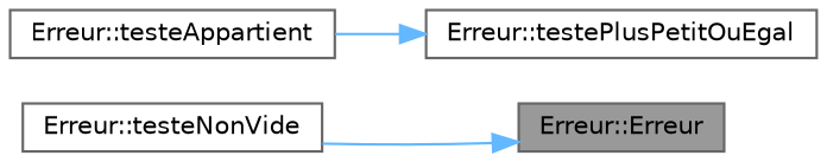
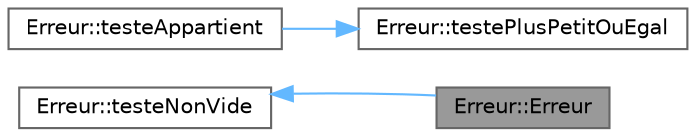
  digraph {
    rankdir=RL
    node [color=grey40 fillcolor=white fontname=Helvetica fontsize=10 shape=box style=filled]
    edge [color=steelblue1 dir=back fontname=Helvetica fontsize=10 labelfontname=Helvetica labelfontsize=10 style=solid]
    n1 [color=gray40 fillcolor=grey60 fontcolor=black height=0.2 label="Erreur::Erreur" width=0.4]
    n2 [height=0.2 label="Erreur::testeNonVide" width=0.4]
    n3 [height=0.2 label="Erreur::testePlusPetitOuEgal" width=0.4]
    n4 [height=0.2 label="Erreur::testeAppartient" width=0.4]
-   n1 -> n2
+   n2 -> n1
    n3 -> n4
  }
